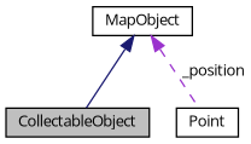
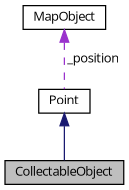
  digraph {
    fontname="Open Sans"
    node [color=black fillcolor=white fontname="Open Sans" fontsize=10 shape=record style=filled]
    edge [dir=back fontname="Open Sans" fontsize=10 labelfontname=Helvetica labelfontsize=10]
    n1 [fillcolor=grey75 fontcolor=black height=0.2 label=CollectableObject width=0.4]
    n2 [height=0.2 label=MapObject width=0.4]
    n3 [height=0.2 label=Point width=0.4]
-   n2 -> n1 [color=midnightblue style=solid]
+   n3 -> n1 [color=midnightblue style=solid]
    n2 -> n3 [color=darkorchid3 label=" _position" style=dashed]
  }
